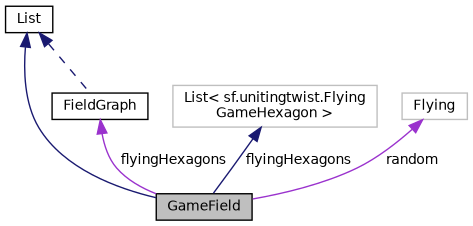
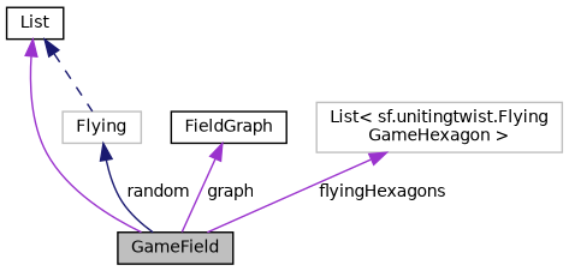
  digraph {
    node [color=black fillcolor=white fontname=Helvetica fontsize=10 shape=record style=filled]
    edge [color=darkorchid3 dir=back fontname=Helvetica fontsize=10 labelfontname=Helvetica labelfontsize=10 style=solid]
    n1 [fillcolor=grey75 fontcolor=black height=0.2 label=GameField width=0.4]
    n2 [height=0.2 label=List width=0.4]
    n3 [height=0.2 label=FieldGraph width=0.4]
    n4 [color=grey75 height=0.2 label="List\< sf.unitingtwist.Flying\lGameHexagon \>" width=0.4]
    n5 [color=grey75 height=0.2 label=Flying width=0.4]
-   n2 -> n1 [color=midnightblue]
-   n2 -> n3 [color=midnightblue style=dashed]
-   n3 -> n1 [label=" flyingHexagons"]
-   n4 -> n1 [color=midnightblue label=" flyingHexagons"]
-   n5 -> n1 [label=" random"]
+   n2 -> n1
+   n2 -> n5 [color=midnightblue style=dashed]
+   n3 -> n1 [label=" graph"]
+   n4 -> n1 [label=" flyingHexagons"]
+   n5 -> n1 [color=midnightblue label=" random"]
  }
